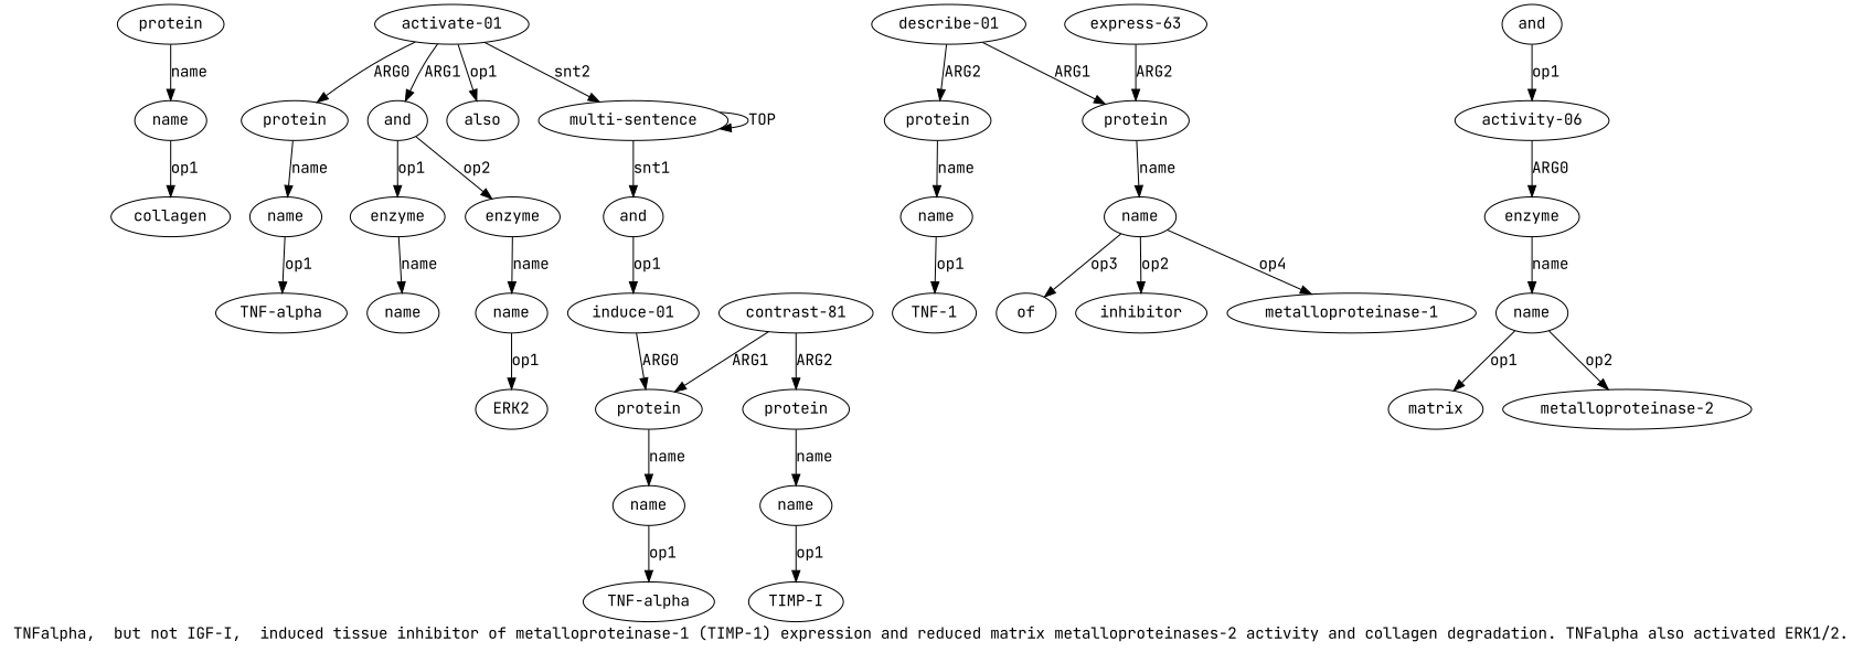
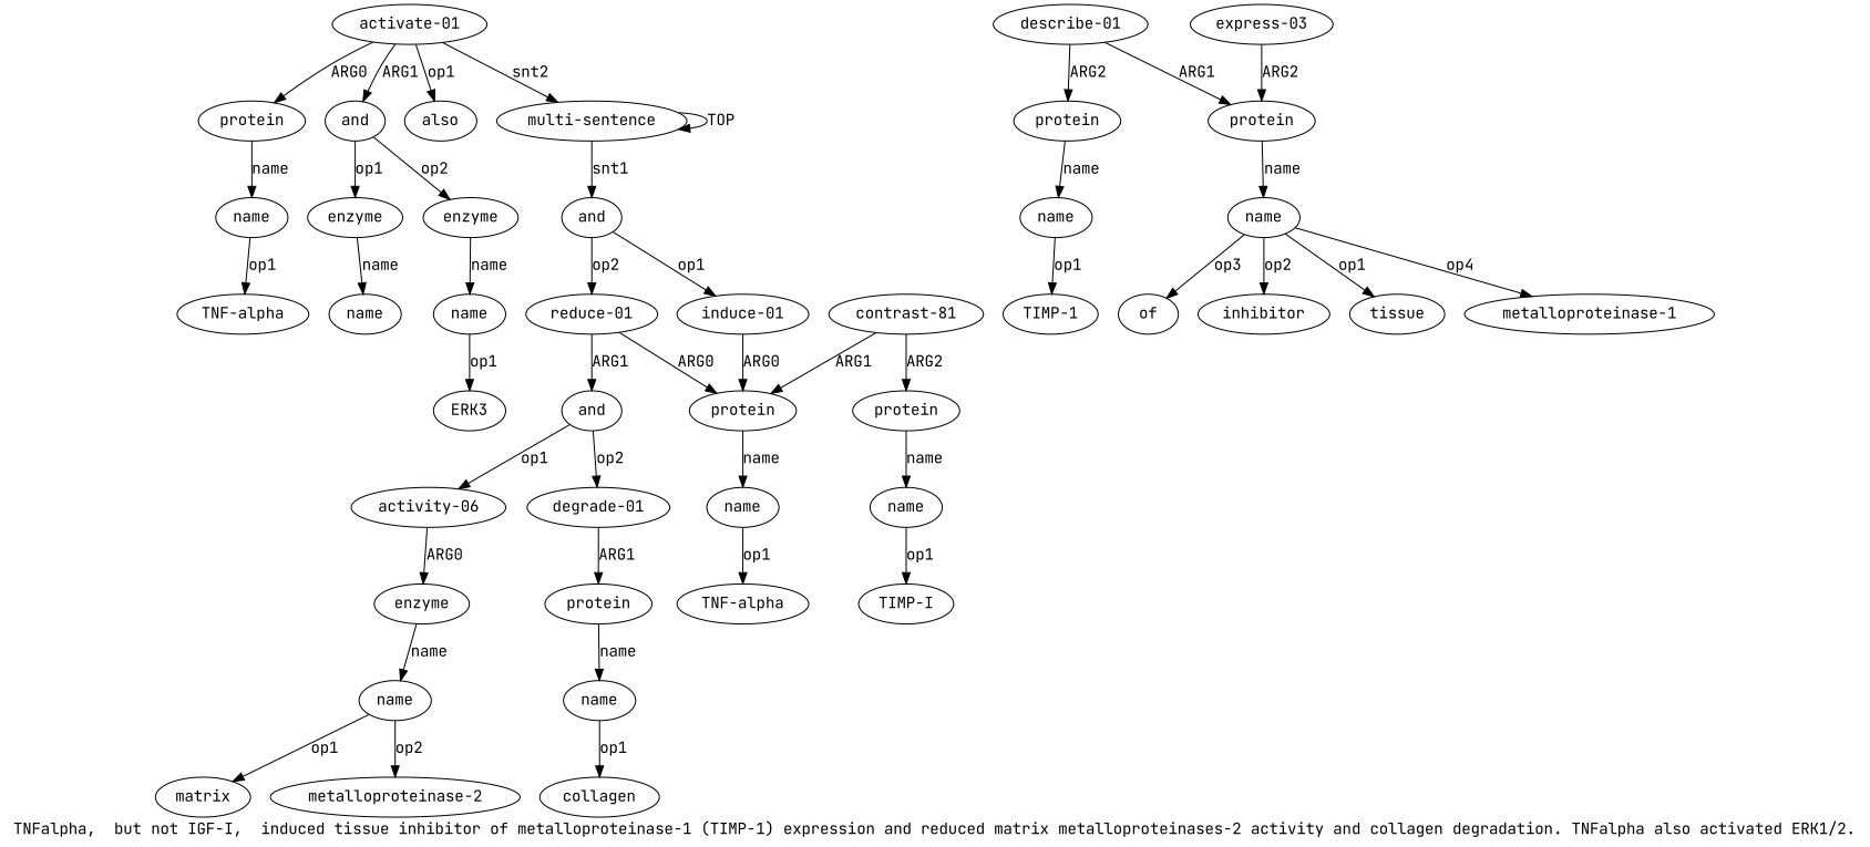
  digraph {
    fontname="JetBrains Mono"
    label="TNFalpha,  but not IGF-I,  induced tissue inhibitor of metalloproteinase-1 (TIMP-1) expression and reduced matrix metalloproteinases-2 activity and collagen degradation. TNFalpha also activated ERK1/2."
    node [color=black fontname="JetBrains Mono" gold_ind=-1 gold_label=name test_ind=-1 test_label=name]
    edge [color=black fontname="JetBrains Mono" gold_label=op1 test_label=op1]
    n1 [gold_ind=20 gold_label=protein label=protein test_ind=20 test_label=protein]
    n2 [gold_ind=21 label=name test_ind=21]
    n3 [gold_label=collagen label=collagen test_label=collagen]
    n4 [gold_ind=22 gold_label="activate-01" label="activate-01" test_ind=22 test_label="activate-01"]
    n5 [gold_ind=23 gold_label=protein label=protein test_ind=23 test_label=protein]
    n6 [gold_ind=25 gold_label=and label=and test_ind=25 test_label=and]
    n7 [gold_ind=30 gold_label=also label=also test_ind=30 test_label=also]
    n8 [gold_ind=0 gold_label="multi-sentence" label="multi-sentence" test_ind=0 test_label="multi-sentence"]
    n9 [gold_ind=24 label=name test_ind=24]
    n10 [gold_ind=26 gold_label=enzyme label=enzyme test_ind=26 test_label=enzyme]
    n11 [gold_ind=28 gold_label=enzyme label=enzyme test_ind=28 test_label=enzyme]
    n12 [gold_label="TNF-alpha" label="TNF-alpha" test_label="TNF-alpha"]
    n13 [gold_ind=27 label=name test_ind=27]
    n14 [gold_ind=29 label=name test_ind=29]
-   n15 [gold_label=ERK2 label=ERK2 test_label=ERK2]
+   n15 [gold_label=ERK2 label=ERK3 test_label=ERK2]
    n16 [gold_label=of label=of test_label=of]
    n17 [gold_label="TNF-alpha" label="TNF-alpha" test_label="TNF-alpha"]
    n18 [gold_label=inhibitor label=inhibitor test_label=inhibitor]
+   n19 [gold_label=tissue label=tissue test_label=tissue]
    n20 [gold_label=matrix label=matrix test_label=matrix]
    n21 [gold_label="metalloproteinase-2" label="metalloproteinase-2" test_label="metalloproteinase-2"]
    n22 [gold_ind=15 gold_label=and label=and test_ind=15 test_label=and]
    n23 [gold_ind=16 gold_label="activity-06" label="activity-06" test_ind=16 test_label="activity-06"]
+   n24 [gold_ind=19 gold_label="degrade-01" label="degrade-01" test_ind=19 test_label="degrade-01"]
    n25 [gold_ind=17 gold_label=enzyme label=enzyme test_ind=17 test_label=enzyme]
    n26 [gold_ind=18 label=name test_ind=18]
+   n27 [gold_ind=14 gold_label="reduce-01" label="reduce-01" test_ind=14 test_label="reduce-01"]
    n28 [gold_ind=3 gold_label=protein label=protein test_ind=3 test_label=protein]
    n29 [gold_ind=4 label=name test_ind=4]
    n30 [gold_ind=11 gold_label="describe-01" label="describe-01" test_ind=11 test_label="describe-01"]
    n31 [gold_ind=12 gold_label=protein label=protein test_ind=12 test_label=protein]
    n32 [gold_ind=9 gold_label=protein label=protein test_ind=9 test_label=protein]
    n33 [gold_ind=13 label=name test_ind=13]
    n34 [gold_ind=10 label=name test_ind=10]
-   n35 [gold_label="TIMP-1" label="TNF-1" test_label="TIMP-1"]
+   n35 [gold_label="TIMP-1" label="TIMP-1" test_label="TIMP-1"]
    n36 [gold_label="metalloproteinase-1" label="metalloproteinase-1" test_label="metalloproteinase-1"]
    n37 [gold_ind=1 gold_label=and label=and test_ind=1 test_label=and]
    n38 [gold_ind=2 gold_label="induce-01" label="induce-01" test_ind=2 test_label="induce-01"]
-   n39 [gold_ind=8 gold_label="express-03" label="express-63" test_ind=8 test_label="express-03"]
+   n39 [gold_ind=8 gold_label="express-03" label="express-03" test_ind=8 test_label="express-03"]
    n40 [gold_ind=5 gold_label="contrast-01" label="contrast-81" test_ind=5 test_label="contrast-01"]
    n41 [gold_ind=6 gold_label=protein label=protein test_ind=6 test_label=protein]
    n42 [gold_ind=7 label=name test_ind=7]
    n43 [gold_label="IGF-I" label="TIMP-I" test_label="IGF-I"]
    n1 -> n2 [gold_label=name label=name test_label=name]
    n2 -> n3 [label=op1]
    n4 -> n5 [gold_label=ARG0 label=ARG0 test_label=ARG0]
    n4 -> n6 [gold_label=ARG1 label=ARG1 test_label=ARG1]
    n4 -> n7 [gold_label=mod label=op1 test_label=mod]
    n4 -> n8 [gold_label=snt2 label=snt2 test_label=snt2]
    n5 -> n9 [gold_label=name label=name test_label=name]
    n6 -> n10 [label=op1]
    n6 -> n11 [gold_label=op2 label=op2 test_label=op2]
    n8 -> n8 [gold_label=TOP label=TOP test_label=TOP]
    n8 -> n37 [gold_label=snt1 label=snt1 test_label=snt1]
    n9 -> n12 [label=op1]
    n10 -> n13 [gold_label=name label=name test_label=name]
    n11 -> n14 [gold_label=name label=name test_label=name]
    n14 -> n15 [label=op1]
    n22 -> n23 [label=op1]
+   n22 -> n24 [gold_label=op2 label=op2 test_label=op2]
    n23 -> n25 [gold_label=ARG0 label=ARG0 test_label=ARG0]
+   n24 -> n1 [gold_label=ARG1 label=ARG1 test_label=ARG1]
    n25 -> n26 [gold_label=name label=name test_label=name]
    n26 -> n20 [label=op1]
    n26 -> n21 [gold_label=op2 label=op2 test_label=op2]
+   n27 -> n22 [gold_label=ARG1 label=ARG1 test_label=ARG1]
+   n27 -> n28 [gold_label=ARG0 label=ARG0 test_label=ARG0]
    n28 -> n29 [gold_label=name label=name test_label=name]
    n29 -> n17 [label=op1]
    n30 -> n31 [gold_label=ARG2 label=ARG2 test_label=ARG2]
    n30 -> n32 [gold_label=ARG1 label=ARG1 test_label=ARG1]
    n31 -> n33 [gold_label=name label=name test_label=name]
    n32 -> n34 [gold_label=name label=name test_label=name]
    n33 -> n35 [label=op1]
    n34 -> n16 [gold_label=op3 label=op3 test_label=op3]
    n34 -> n18 [gold_label=op2 label=op2 test_label=op2]
+   n34 -> n19 [label=op1]
    n34 -> n36 [gold_label=op4 label=op4 test_label=op4]
+   n37 -> n27 [gold_label=op2 label=op2 test_label=op2]
    n37 -> n38 [label=op1]
    n38 -> n28 [gold_label=ARG0 label=ARG0 test_label=ARG0]
    n39 -> n32 [gold_label=ARG2 label=ARG2 test_label=ARG2]
    n40 -> n28 [gold_label=ARG1 label=ARG1 test_label=ARG1]
    n40 -> n41 [gold_label=ARG2 label=ARG2 test_label=ARG2]
    n41 -> n42 [gold_label=name label=name test_label=name]
    n42 -> n43 [label=op1]
  }
